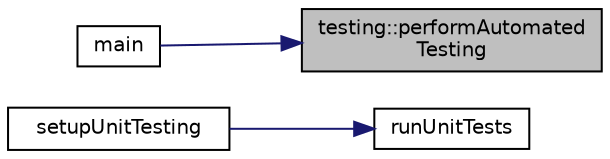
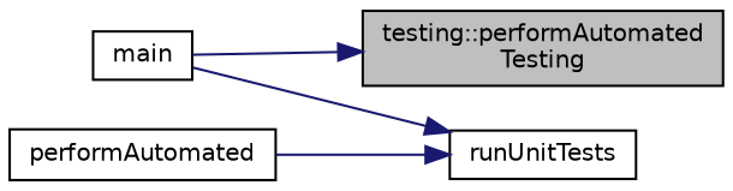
  digraph {
    rankdir=RL
    node [color=black fillcolor=white fontname=Helvetica fontsize=10 shape=record style=filled]
    edge [color=midnightblue dir=back fontname=Helvetica fontsize=10 labelfontname=Helvetica labelfontsize=10 style=solid]
    n1 [fillcolor=grey75 fontcolor=black height=0.2 label="testing::performAutomated\lTesting" width=0.4]
    n2 [height=0.2 label=main width=0.4]
    n3 [height=0.2 label=runUnitTests width=0.4]
-   n4 [height=0.2 label=setupUnitTesting width=0.4]
+   n4 [height=0.2 label=performAutomated width=0.4]
    n1 -> n2
+   n3 -> n2
    n3 -> n4
  }
